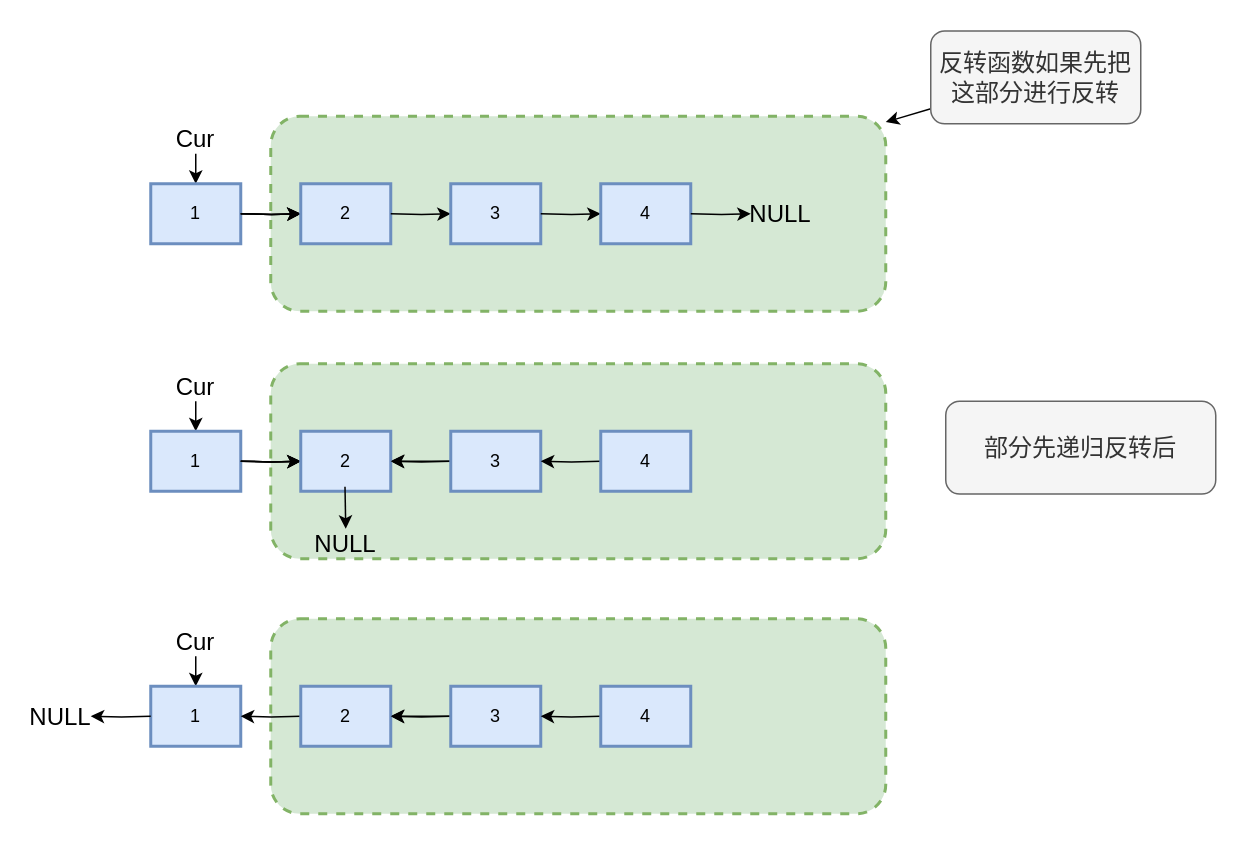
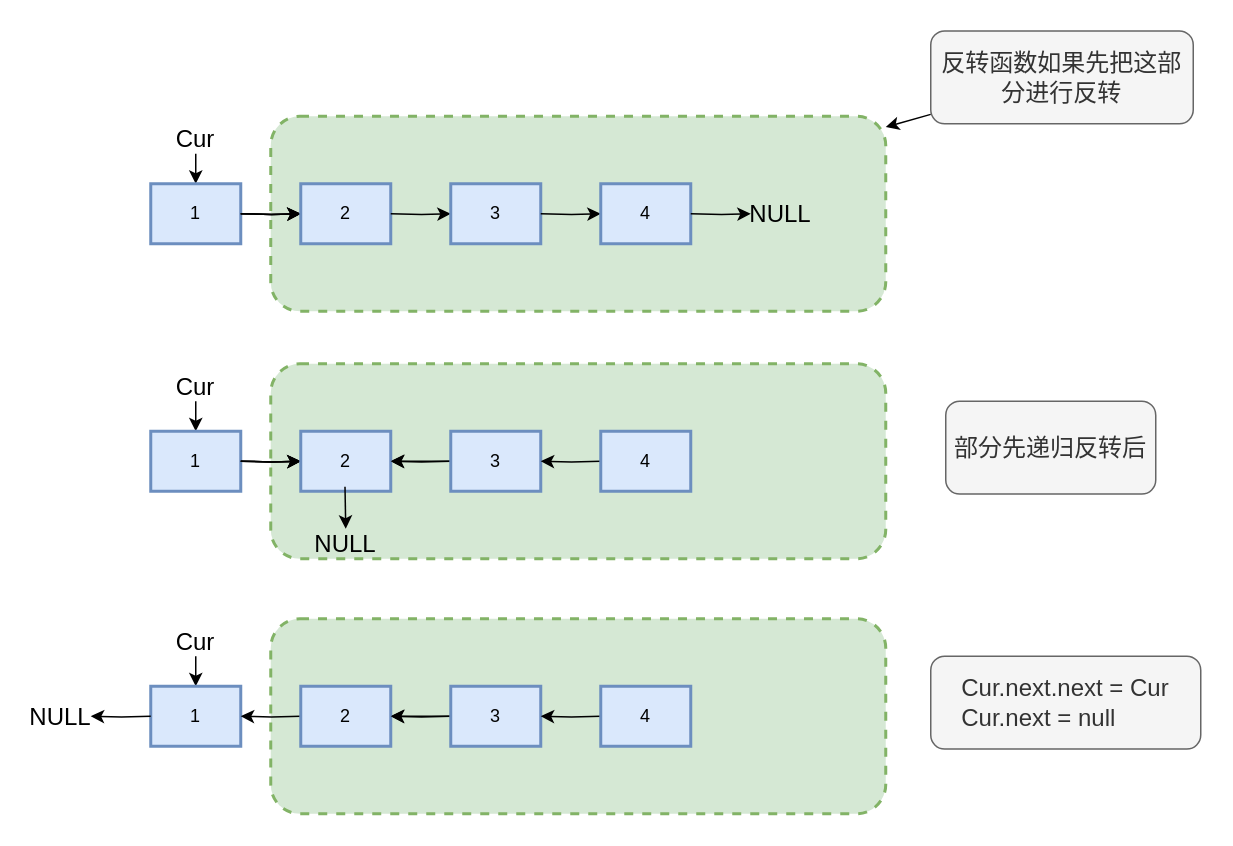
  <mxCell id="0" />
  <mxCell id="1" parent="0" />
  <mxCell id="2" value="" style="edgeStyle=none;orthogonalLoop=1;jettySize=auto;html=1;startArrow=classic;startFill=1;endArrow=none;endFill=0;" edge="1" parent="1" source="3" target="17"><mxGeometry relative="1" as="geometry"><mxPoint x="650" y="60.162" as="targetPoint" /></mxGeometry></mxCell>
  <mxCell id="3" value="" style="rounded=1;whiteSpace=wrap;html=1;strokeWidth=2;fillColor=#d5e8d4;strokeColor=#82b366;labelBorderColor=#000000;labelBackgroundColor=#ffffff;dashed=1;" vertex="1" parent="1"><mxGeometry x="180" y="77" width="410" height="130" as="geometry" /></mxCell>
  <mxCell id="4" style="orthogonalLoop=1;jettySize=auto;html=1;exitX=0.5;exitY=0;exitDx=0;exitDy=0;startArrow=classic;startFill=1;endArrow=none;endFill=0;" edge="1" parent="1" source="5"><mxGeometry relative="1" as="geometry"><mxPoint x="130" y="102" as="targetPoint" /><Array as="points" /></mxGeometry></mxCell>
  <mxCell id="5" value="1" style="rounded=0;whiteSpace=wrap;html=1;strokeWidth=2;fillColor=#dae8fc;strokeColor=#6c8ebf;" vertex="1" parent="1"><mxGeometry x="100" y="122" width="60" height="40" as="geometry" /></mxCell>
  <mxCell id="6" style="edgeStyle=orthogonalEdgeStyle;curved=1;orthogonalLoop=1;jettySize=auto;html=1;" edge="1" parent="1"><mxGeometry relative="1" as="geometry"><mxPoint x="200" y="142" as="targetPoint" /><mxPoint x="160" y="142" as="sourcePoint" /></mxGeometry></mxCell>
  <mxCell id="7" style="edgeStyle=orthogonalEdgeStyle;curved=1;orthogonalLoop=1;jettySize=auto;html=1;" edge="1" parent="1"><mxGeometry relative="1" as="geometry"><mxPoint x="200" y="142" as="targetPoint" /><mxPoint x="160" y="142" as="sourcePoint" /></mxGeometry></mxCell>
  <mxCell id="8" style="edgeStyle=orthogonalEdgeStyle;curved=1;orthogonalLoop=1;jettySize=auto;html=1;" edge="1" parent="1"><mxGeometry relative="1" as="geometry"><mxPoint x="200" y="142" as="targetPoint" /><mxPoint x="160" y="142" as="sourcePoint" /></mxGeometry></mxCell>
  <mxCell id="9" value="2" style="rounded=0;whiteSpace=wrap;html=1;strokeWidth=2;fillColor=#dae8fc;strokeColor=#6c8ebf;" vertex="1" parent="1"><mxGeometry x="200" y="122" width="60" height="40" as="geometry" /></mxCell>
  <mxCell id="10" style="edgeStyle=orthogonalEdgeStyle;curved=1;orthogonalLoop=1;jettySize=auto;html=1;" edge="1" parent="1"><mxGeometry relative="1" as="geometry"><mxPoint x="300" y="142" as="targetPoint" /><mxPoint x="260" y="142" as="sourcePoint" /></mxGeometry></mxCell>
  <mxCell id="11" value="3" style="rounded=0;whiteSpace=wrap;html=1;strokeWidth=2;fillColor=#dae8fc;strokeColor=#6c8ebf;" vertex="1" parent="1"><mxGeometry x="300" y="122" width="60" height="40" as="geometry" /></mxCell>
  <mxCell id="12" style="edgeStyle=orthogonalEdgeStyle;curved=1;orthogonalLoop=1;jettySize=auto;html=1;" edge="1" parent="1"><mxGeometry relative="1" as="geometry"><mxPoint x="400" y="142" as="targetPoint" /><mxPoint x="360" y="142" as="sourcePoint" /></mxGeometry></mxCell>
  <mxCell id="13" value="4" style="rounded=0;whiteSpace=wrap;html=1;strokeWidth=2;fillColor=#dae8fc;strokeColor=#6c8ebf;" vertex="1" parent="1"><mxGeometry x="400" y="122" width="60" height="40" as="geometry" /></mxCell>
  <mxCell id="14" style="edgeStyle=orthogonalEdgeStyle;curved=1;orthogonalLoop=1;jettySize=auto;html=1;" edge="1" parent="1"><mxGeometry relative="1" as="geometry"><mxPoint x="500" y="142" as="targetPoint" /><mxPoint x="460" y="142" as="sourcePoint" /></mxGeometry></mxCell>
  <mxCell id="15" value="&lt;font style=&quot;font-size: 16px&quot;&gt;NULL&lt;/font&gt;" style="text;html=1;strokeColor=none;fillColor=none;align=center;verticalAlign=middle;whiteSpace=wrap;rounded=0;" vertex="1" parent="1"><mxGeometry x="500" y="132" width="40" height="20" as="geometry" /></mxCell>
  <mxCell id="16" value="&lt;font style=&quot;font-size: 16px&quot;&gt;Cur&lt;/font&gt;" style="text;html=1;strokeColor=none;fillColor=none;align=center;verticalAlign=middle;whiteSpace=wrap;rounded=0;" vertex="1" parent="1"><mxGeometry x="110" y="82" width="40" height="20" as="geometry" /></mxCell>
- <mxCell id="17" value="&lt;font style=&quot;font-size: 16px&quot;&gt;反转函数如果先把这部分进行反转&lt;/font&gt;" style="text;html=1;strokeColor=#666666;fillColor=#f5f5f5;align=center;verticalAlign=middle;whiteSpace=wrap;rounded=1;fontColor=#333333;" vertex="1" parent="1"><mxGeometry x="620" y="20.16" width="140" height="61.84" as="geometry" /></mxCell>
+ <mxCell id="17" value="&lt;font style=&quot;font-size: 16px&quot;&gt;反转函数如果先把这部分进行反转&lt;/font&gt;" style="text;html=1;strokeColor=#666666;fillColor=#f5f5f5;align=center;verticalAlign=middle;whiteSpace=wrap;rounded=1;fontColor=#333333;" vertex="1" parent="1"><mxGeometry x="620" y="20.16" width="175" height="61.84" as="geometry" /></mxCell>
  <mxCell id="18" value="" style="rounded=1;whiteSpace=wrap;html=1;strokeWidth=2;fillColor=#d5e8d4;strokeColor=#82b366;labelBorderColor=#000000;labelBackgroundColor=#ffffff;dashed=1;" vertex="1" parent="1"><mxGeometry x="180" y="242" width="410" height="130" as="geometry" /></mxCell>
  <mxCell id="19" style="orthogonalLoop=1;jettySize=auto;html=1;exitX=0.5;exitY=0;exitDx=0;exitDy=0;startArrow=classic;startFill=1;endArrow=none;endFill=0;" edge="1" source="20" parent="1"><mxGeometry relative="1" as="geometry"><mxPoint x="130" y="267" as="targetPoint" /><Array as="points" /></mxGeometry></mxCell>
  <mxCell id="20" value="1" style="rounded=0;whiteSpace=wrap;html=1;strokeWidth=2;fillColor=#dae8fc;strokeColor=#6c8ebf;" vertex="1" parent="1"><mxGeometry x="100" y="287" width="60" height="40" as="geometry" /></mxCell>
  <mxCell id="21" style="edgeStyle=orthogonalEdgeStyle;curved=1;orthogonalLoop=1;jettySize=auto;html=1;" edge="1" parent="1"><mxGeometry relative="1" as="geometry"><mxPoint x="200" y="307" as="targetPoint" /><mxPoint x="160" y="307" as="sourcePoint" /></mxGeometry></mxCell>
  <mxCell id="22" style="edgeStyle=orthogonalEdgeStyle;curved=1;orthogonalLoop=1;jettySize=auto;html=1;" edge="1" parent="1"><mxGeometry relative="1" as="geometry"><mxPoint x="200" y="307" as="targetPoint" /><mxPoint x="160" y="307" as="sourcePoint" /></mxGeometry></mxCell>
  <mxCell id="23" style="edgeStyle=orthogonalEdgeStyle;curved=1;orthogonalLoop=1;jettySize=auto;html=1;" edge="1" parent="1"><mxGeometry relative="1" as="geometry"><mxPoint x="200" y="307" as="targetPoint" /><mxPoint x="160" y="307" as="sourcePoint" /></mxGeometry></mxCell>
  <mxCell id="24" value="" style="edgeStyle=none;orthogonalLoop=1;jettySize=auto;html=1;startArrow=classic;startFill=1;endArrow=none;endFill=0;" edge="1" parent="1" source="25" target="27"><mxGeometry relative="1" as="geometry" /></mxCell>
  <mxCell id="25" value="2" style="rounded=0;whiteSpace=wrap;html=1;strokeWidth=2;fillColor=#dae8fc;strokeColor=#6c8ebf;" vertex="1" parent="1"><mxGeometry x="200" y="287" width="60" height="40" as="geometry" /></mxCell>
  <mxCell id="26" style="edgeStyle=orthogonalEdgeStyle;curved=1;orthogonalLoop=1;jettySize=auto;html=1;startArrow=classic;startFill=1;endArrow=none;endFill=0;" edge="1" parent="1"><mxGeometry relative="1" as="geometry"><mxPoint x="300" y="307" as="targetPoint" /><mxPoint x="260" y="307" as="sourcePoint" /></mxGeometry></mxCell>
  <mxCell id="27" value="3" style="rounded=0;whiteSpace=wrap;html=1;strokeWidth=2;fillColor=#dae8fc;strokeColor=#6c8ebf;" vertex="1" parent="1"><mxGeometry x="300" y="287" width="60" height="40" as="geometry" /></mxCell>
  <mxCell id="28" style="edgeStyle=orthogonalEdgeStyle;curved=1;orthogonalLoop=1;jettySize=auto;html=1;startArrow=classic;startFill=1;endArrow=none;endFill=0;" edge="1" parent="1"><mxGeometry relative="1" as="geometry"><mxPoint x="400" y="307" as="targetPoint" /><mxPoint x="360" y="307" as="sourcePoint" /></mxGeometry></mxCell>
  <mxCell id="29" value="4" style="rounded=0;whiteSpace=wrap;html=1;strokeWidth=2;fillColor=#dae8fc;strokeColor=#6c8ebf;" vertex="1" parent="1"><mxGeometry x="400" y="287" width="60" height="40" as="geometry" /></mxCell>
  <mxCell id="30" value="&lt;font style=&quot;font-size: 16px&quot;&gt;Cur&lt;/font&gt;" style="text;html=1;strokeColor=none;fillColor=none;align=center;verticalAlign=middle;whiteSpace=wrap;rounded=0;" vertex="1" parent="1"><mxGeometry x="110" y="247" width="40" height="20" as="geometry" /></mxCell>
  <mxCell id="31" value="" style="endArrow=classic;html=1;shadow=0;startArrow=none;startFill=0;" edge="1" parent="1"><mxGeometry width="50" height="50" relative="1" as="geometry"><mxPoint x="229.5" y="324" as="sourcePoint" /><mxPoint x="230" y="352" as="targetPoint" /></mxGeometry></mxCell>
  <mxCell id="32" value="&lt;font style=&quot;font-size: 16px&quot;&gt;NULL&lt;/font&gt;" style="text;html=1;strokeColor=none;fillColor=none;align=center;verticalAlign=middle;whiteSpace=wrap;rounded=0;" vertex="1" parent="1"><mxGeometry x="210" y="352" width="40" height="20" as="geometry" /></mxCell>
- <mxCell id="33" value="&lt;font style=&quot;font-size: 16px&quot;&gt;部分先递归反转后&lt;/font&gt;" style="text;html=1;strokeColor=#666666;fillColor=#f5f5f5;align=center;verticalAlign=middle;whiteSpace=wrap;rounded=1;fontColor=#333333;" vertex="1" parent="1"><mxGeometry x="630" y="267" width="180" height="61.84" as="geometry" /></mxCell>
+ <mxCell id="33" value="&lt;font style=&quot;font-size: 16px&quot;&gt;部分先递归反转后&lt;/font&gt;" style="text;html=1;strokeColor=#666666;fillColor=#f5f5f5;align=center;verticalAlign=middle;whiteSpace=wrap;rounded=1;fontColor=#333333;" vertex="1" parent="1"><mxGeometry x="630" y="267" width="140" height="61.84" as="geometry" /></mxCell>
  <mxCell id="34" value="" style="rounded=1;whiteSpace=wrap;html=1;strokeWidth=2;fillColor=#d5e8d4;strokeColor=#82b366;labelBorderColor=#000000;labelBackgroundColor=#ffffff;dashed=1;" vertex="1" parent="1"><mxGeometry x="180" y="412" width="410" height="130" as="geometry" /></mxCell>
  <mxCell id="35" style="orthogonalLoop=1;jettySize=auto;html=1;exitX=0.5;exitY=0;exitDx=0;exitDy=0;startArrow=classic;startFill=1;endArrow=none;endFill=0;" edge="1" source="36" parent="1"><mxGeometry relative="1" as="geometry"><mxPoint x="130" y="437" as="targetPoint" /><Array as="points" /></mxGeometry></mxCell>
  <mxCell id="36" value="1" style="rounded=0;whiteSpace=wrap;html=1;strokeWidth=2;fillColor=#dae8fc;strokeColor=#6c8ebf;" vertex="1" parent="1"><mxGeometry x="100" y="457" width="60" height="40" as="geometry" /></mxCell>
  <mxCell id="37" style="edgeStyle=orthogonalEdgeStyle;curved=1;orthogonalLoop=1;jettySize=auto;html=1;endArrow=none;endFill=0;startArrow=classic;startFill=1;" edge="1" parent="1"><mxGeometry relative="1" as="geometry"><mxPoint x="200" y="477" as="targetPoint" /><mxPoint x="160" y="477" as="sourcePoint" /></mxGeometry></mxCell>
  <mxCell id="38" value="" style="edgeStyle=none;orthogonalLoop=1;jettySize=auto;html=1;startArrow=classic;startFill=1;endArrow=none;endFill=0;" edge="1" source="39" target="41" parent="1"><mxGeometry relative="1" as="geometry" /></mxCell>
  <mxCell id="39" value="2" style="rounded=0;whiteSpace=wrap;html=1;strokeWidth=2;fillColor=#dae8fc;strokeColor=#6c8ebf;" vertex="1" parent="1"><mxGeometry x="200" y="457" width="60" height="40" as="geometry" /></mxCell>
  <mxCell id="40" style="edgeStyle=orthogonalEdgeStyle;curved=1;orthogonalLoop=1;jettySize=auto;html=1;startArrow=classic;startFill=1;endArrow=none;endFill=0;" edge="1" parent="1"><mxGeometry relative="1" as="geometry"><mxPoint x="300" y="477" as="targetPoint" /><mxPoint x="260" y="477" as="sourcePoint" /></mxGeometry></mxCell>
  <mxCell id="41" value="3" style="rounded=0;whiteSpace=wrap;html=1;strokeWidth=2;fillColor=#dae8fc;strokeColor=#6c8ebf;" vertex="1" parent="1"><mxGeometry x="300" y="457" width="60" height="40" as="geometry" /></mxCell>
  <mxCell id="42" style="edgeStyle=orthogonalEdgeStyle;curved=1;orthogonalLoop=1;jettySize=auto;html=1;startArrow=classic;startFill=1;endArrow=none;endFill=0;" edge="1" parent="1"><mxGeometry relative="1" as="geometry"><mxPoint x="400" y="477" as="targetPoint" /><mxPoint x="360" y="477" as="sourcePoint" /></mxGeometry></mxCell>
  <mxCell id="43" value="4" style="rounded=0;whiteSpace=wrap;html=1;strokeWidth=2;fillColor=#dae8fc;strokeColor=#6c8ebf;" vertex="1" parent="1"><mxGeometry x="400" y="457" width="60" height="40" as="geometry" /></mxCell>
  <mxCell id="44" value="&lt;font style=&quot;font-size: 16px&quot;&gt;Cur&lt;/font&gt;" style="text;html=1;strokeColor=none;fillColor=none;align=center;verticalAlign=middle;whiteSpace=wrap;rounded=0;" vertex="1" parent="1"><mxGeometry x="110" y="417" width="40" height="20" as="geometry" /></mxCell>
  <mxCell id="45" value="&lt;font style=&quot;font-size: 16px&quot;&gt;NULL&lt;/font&gt;" style="text;html=1;strokeColor=none;fillColor=none;align=center;verticalAlign=middle;whiteSpace=wrap;rounded=0;" vertex="1" parent="1"><mxGeometry x="20" y="467" width="40" height="20" as="geometry" /></mxCell>
+ <mxCell id="46" value="&lt;div style=&quot;text-align: left&quot;&gt;&lt;span style=&quot;font-size: 16px&quot;&gt;Cur.next.next = Cur&lt;/span&gt;&lt;/div&gt;&lt;font style=&quot;font-size: 16px&quot;&gt;&lt;div style=&quot;text-align: left&quot;&gt;&lt;span&gt;Cur.next = null&lt;/span&gt;&lt;/div&gt;&lt;/font&gt;" style="text;html=1;strokeColor=#666666;fillColor=#f5f5f5;align=center;verticalAlign=middle;whiteSpace=wrap;rounded=1;fontColor=#333333;" vertex="1" parent="1"><mxGeometry x="620" y="437" width="180" height="61.84" as="geometry" /></mxCell>
  <mxCell id="47" style="edgeStyle=orthogonalEdgeStyle;curved=1;orthogonalLoop=1;jettySize=auto;html=1;endArrow=none;endFill=0;startArrow=classic;startFill=1;" edge="1" parent="1"><mxGeometry relative="1" as="geometry"><mxPoint x="100" y="477" as="targetPoint" /><mxPoint x="60" y="477" as="sourcePoint" /></mxGeometry></mxCell>
